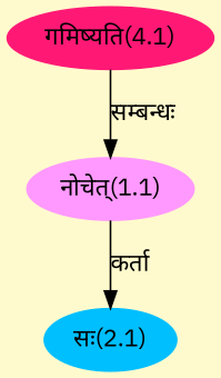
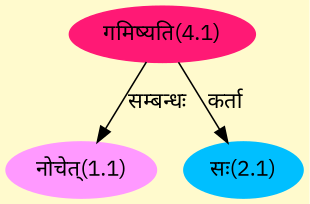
  digraph {
    bgcolor=lemonchiffon1
    compound=true
    fontname="IBM Plex Sans"
    rankdir=BT
    node [fontname="IBM Plex Sans" style=filled]
    edge [dir=back fontname="IBM Plex Sans"]
    n1 [color="#FF99FF" label="नोचेत्(1.1)"]
    n2 [color="#FF1975" label="गमिष्यति(4.1)"]
    n3 [color="#00BFFF" label="सः(2.1)"]
    n1 -> n2 [label="सम्बन्धः"]
-   n3 -> n1 [label="कर्ता"]
+   n3 -> n2 [label="कर्ता"]
  }
